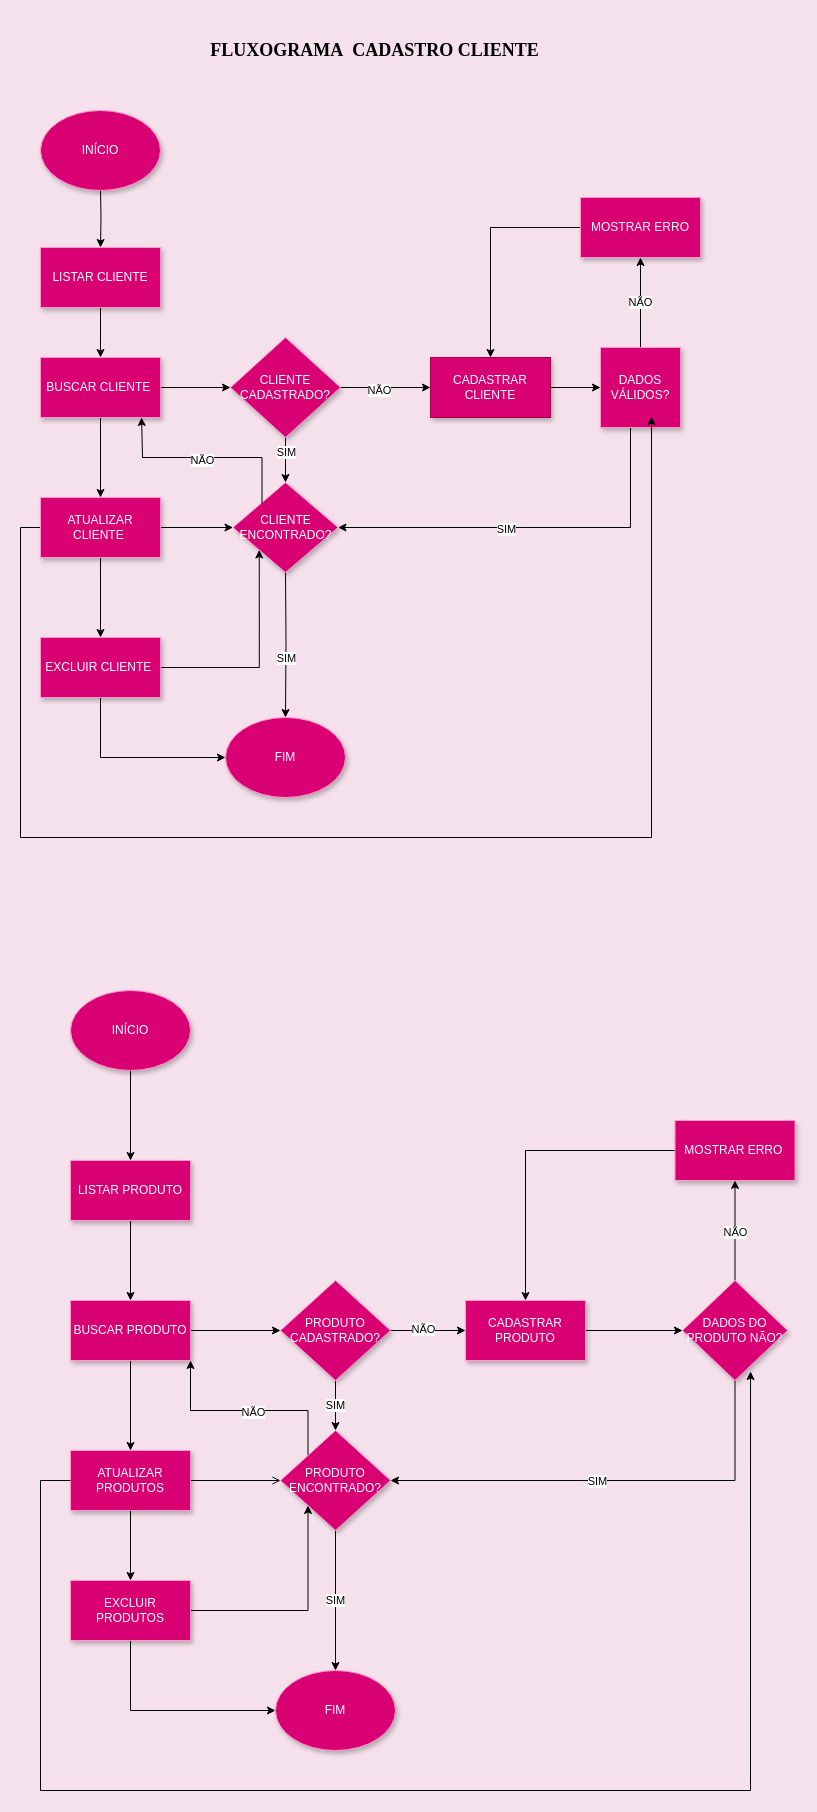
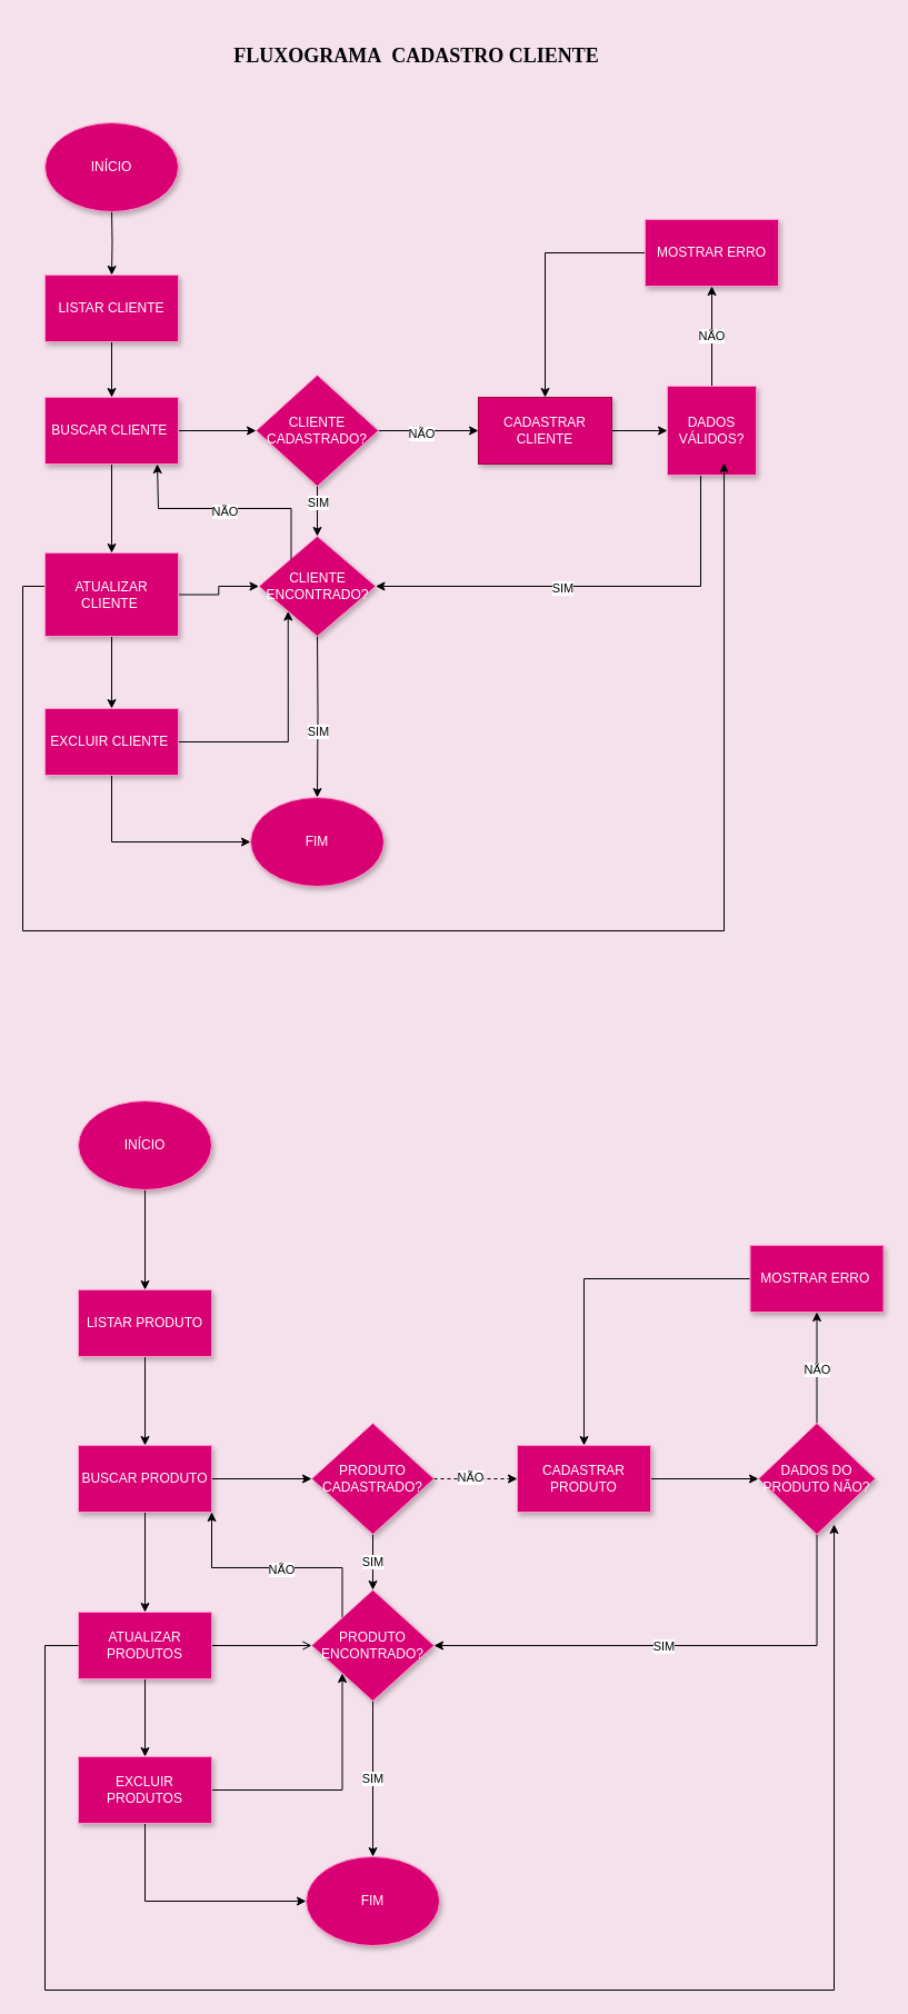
  <mxCell id="0" />
  <mxCell id="1" parent="0" />
  <mxCell id="2" value="" style="edgeStyle=orthogonalEdgeStyle;rounded=0;orthogonalLoop=1;jettySize=auto;html=1;" parent="1" target="5" edge="1"><mxGeometry relative="1" as="geometry"><mxPoint x="100" y="187" as="sourcePoint" /></mxGeometry></mxCell>
  <mxCell id="3" value="INÍCIO" style="ellipse;whiteSpace=wrap;html=1;fillColor=#d80073;strokeColor=#FF99CC;fontColor=#ffffff;shadow=1;" parent="1" vertex="1"><mxGeometry x="40" y="110" width="120" height="80" as="geometry" /></mxCell>
  <mxCell id="4" value="" style="edgeStyle=orthogonalEdgeStyle;rounded=0;orthogonalLoop=1;jettySize=auto;html=1;" parent="1" source="5" target="8" edge="1"><mxGeometry relative="1" as="geometry" /></mxCell>
  <mxCell id="5" value="LISTAR CLIENTE" style="rounded=0;whiteSpace=wrap;html=1;fillColor=#d80073;strokeColor=#FF99CC;fontColor=#ffffff;shadow=1;" parent="1" vertex="1"><mxGeometry x="40" y="247" width="120" height="60" as="geometry" /></mxCell>
  <mxCell id="6" value="" style="edgeStyle=orthogonalEdgeStyle;rounded=0;orthogonalLoop=1;jettySize=auto;html=1;" parent="1" source="8" target="13" edge="1"><mxGeometry relative="1" as="geometry" /></mxCell>
  <mxCell id="7" value="" style="edgeStyle=orthogonalEdgeStyle;rounded=0;orthogonalLoop=1;jettySize=auto;html=1;" parent="1" source="8" target="27" edge="1"><mxGeometry relative="1" as="geometry" /></mxCell>
  <mxCell id="8" value="BUSCAR CLIENTE&amp;nbsp;" style="rounded=0;whiteSpace=wrap;html=1;fillColor=#d80073;strokeColor=#FF99CC;fontColor=#ffffff;shadow=1;" parent="1" vertex="1"><mxGeometry x="40" y="357" width="120" height="60" as="geometry" /></mxCell>
  <mxCell id="9" value="" style="edgeStyle=orthogonalEdgeStyle;rounded=0;orthogonalLoop=1;jettySize=auto;html=1;" parent="1" source="13" target="15" edge="1"><mxGeometry relative="1" as="geometry" /></mxCell>
  <mxCell id="10" value="NÃO" style="edgeLabel;html=1;align=center;verticalAlign=middle;resizable=0;points=[];" parent="9" vertex="1" connectable="0"><mxGeometry x="-0.147" y="-2" relative="1" as="geometry"><mxPoint as="offset" /></mxGeometry></mxCell>
  <mxCell id="11" value="" style="edgeStyle=orthogonalEdgeStyle;rounded=0;orthogonalLoop=1;jettySize=auto;html=1;" parent="1" source="13" target="32" edge="1"><mxGeometry relative="1" as="geometry" /></mxCell>
  <mxCell id="12" value="SIM" style="edgeLabel;html=1;align=center;verticalAlign=middle;resizable=0;points=[];" parent="11" vertex="1" connectable="0"><mxGeometry x="-0.367" relative="1" as="geometry"><mxPoint as="offset" /></mxGeometry></mxCell>
  <mxCell id="13" value="CLIENTE CADASTRADO?" style="rhombus;whiteSpace=wrap;html=1;rounded=0;fillColor=#d80073;strokeColor=#FF99CC;fontColor=#ffffff;shadow=1;" parent="1" vertex="1"><mxGeometry x="230" y="337" width="110" height="100" as="geometry" /></mxCell>
  <mxCell id="14" value="" style="edgeStyle=orthogonalEdgeStyle;rounded=0;orthogonalLoop=1;jettySize=auto;html=1;" parent="1" source="15" target="21" edge="1"><mxGeometry relative="1" as="geometry" /></mxCell>
  <mxCell id="15" value="CADASTRAR CLIENTE" style="whiteSpace=wrap;html=1;rounded=0;fillColor=#d80073;strokeColor=#A50040;fontColor=#ffffff;shadow=1;" parent="1" vertex="1"><mxGeometry x="430" y="357" width="120" height="60" as="geometry" /></mxCell>
  <mxCell id="16" style="edgeStyle=orthogonalEdgeStyle;rounded=0;orthogonalLoop=1;jettySize=auto;html=1;" parent="1" target="31" edge="1"><mxGeometry relative="1" as="geometry"><mxPoint x="285" y="567" as="sourcePoint" /></mxGeometry></mxCell>
  <mxCell id="17" value="SIM" style="edgeLabel;html=1;align=center;verticalAlign=middle;resizable=0;points=[];" parent="16" vertex="1" connectable="0"><mxGeometry x="0.203" y="2" relative="1" as="geometry"><mxPoint x="-2" as="offset" /></mxGeometry></mxCell>
  <mxCell id="18" style="edgeStyle=orthogonalEdgeStyle;rounded=0;orthogonalLoop=1;jettySize=auto;html=1;entryX=1;entryY=0.5;entryDx=0;entryDy=0;" parent="1" source="21" target="32" edge="1"><mxGeometry relative="1" as="geometry"><mxPoint x="640" y="437" as="sourcePoint" /><mxPoint x="410" y="537" as="targetPoint" /><Array as="points"><mxPoint x="630" y="527" /></Array></mxGeometry></mxCell>
  <mxCell id="19" value="SIM" style="edgeLabel;html=1;align=center;verticalAlign=middle;resizable=0;points=[];" parent="18" vertex="1" connectable="0"><mxGeometry x="0.145" y="1" relative="1" as="geometry"><mxPoint as="offset" /></mxGeometry></mxCell>
  <mxCell id="20" value="NÃO" style="edgeStyle=orthogonalEdgeStyle;rounded=0;orthogonalLoop=1;jettySize=auto;html=1;" parent="1" source="21" target="23" edge="1"><mxGeometry relative="1" as="geometry" /></mxCell>
  <mxCell id="21" value="DADOS VÁLIDOS?" style="whiteSpace=wrap;html=1;fillColor=#d80073;strokeColor=#FF99CC;fontColor=#ffffff;shadow=1;rounded=0;" parent="1" vertex="1"><mxGeometry x="600" y="347" width="80" height="80" as="geometry" /></mxCell>
  <mxCell id="22" style="edgeStyle=orthogonalEdgeStyle;rounded=0;orthogonalLoop=1;jettySize=auto;html=1;entryX=0.5;entryY=0;entryDx=0;entryDy=0;" edge="1" parent="1" source="23" target="15"><mxGeometry relative="1" as="geometry" /></mxCell>
  <mxCell id="23" value="MOSTRAR ERRO" style="whiteSpace=wrap;html=1;rounded=0;fillColor=#d80073;strokeColor=#FF99CC;fontColor=#ffffff;glass=0;shadow=1;" parent="1" vertex="1"><mxGeometry x="580" y="197" width="120" height="60" as="geometry" /></mxCell>
  <mxCell id="24" style="edgeStyle=orthogonalEdgeStyle;rounded=0;orthogonalLoop=1;jettySize=auto;html=1;entryX=0.5;entryY=0;entryDx=0;entryDy=0;" parent="1" source="27" target="30" edge="1"><mxGeometry relative="1" as="geometry" /></mxCell>
  <mxCell id="25" style="edgeStyle=orthogonalEdgeStyle;rounded=0;orthogonalLoop=1;jettySize=auto;html=1;entryX=0.638;entryY=0.863;entryDx=0;entryDy=0;exitX=0;exitY=0.75;exitDx=0;exitDy=0;entryPerimeter=0;fillColor=#e6d0de;gradientColor=#d5739d;strokeColor=#000000;" parent="1" source="27" target="21" edge="1"><mxGeometry relative="1" as="geometry"><mxPoint x="650" y="427" as="targetPoint" /><mxPoint x="10" y="817" as="sourcePoint" /><Array as="points"><mxPoint x="40" y="527" /><mxPoint x="20" y="527" /><mxPoint x="20" y="837" /><mxPoint x="651" y="837" /></Array></mxGeometry></mxCell>
  <mxCell id="26" value="" style="edgeStyle=orthogonalEdgeStyle;rounded=0;orthogonalLoop=1;jettySize=auto;html=1;" parent="1" source="27" target="32" edge="1"><mxGeometry relative="1" as="geometry" /></mxCell>
- <mxCell id="27" value="ATUALIZAR CLIENTE&amp;nbsp;" style="whiteSpace=wrap;html=1;rounded=0;fillColor=#d80073;fontColor=#ffffff;strokeColor=#FF99CC;shadow=1;" parent="1" vertex="1"><mxGeometry x="40" y="497" width="120" height="60" as="geometry" /></mxCell>
+ <mxCell id="27" value="ATUALIZAR CLIENTE&amp;nbsp;" style="whiteSpace=wrap;html=1;rounded=0;fillColor=#d80073;fontColor=#ffffff;strokeColor=#FF99CC;shadow=1;" parent="1" vertex="1"><mxGeometry x="40" y="497" width="120" height="75" as="geometry" /></mxCell>
  <mxCell id="28" style="edgeStyle=orthogonalEdgeStyle;rounded=0;orthogonalLoop=1;jettySize=auto;html=1;entryX=0;entryY=0.5;entryDx=0;entryDy=0;" parent="1" source="30" target="31" edge="1"><mxGeometry relative="1" as="geometry"><Array as="points"><mxPoint x="100" y="757" /></Array></mxGeometry></mxCell>
  <mxCell id="29" style="edgeStyle=orthogonalEdgeStyle;rounded=0;orthogonalLoop=1;jettySize=auto;html=1;entryX=0;entryY=1;entryDx=0;entryDy=0;" parent="1" source="30" target="32" edge="1"><mxGeometry relative="1" as="geometry"><Array as="points"><mxPoint x="259" y="667" /></Array></mxGeometry></mxCell>
  <mxCell id="30" value="EXCLUIR CLIENTE&amp;nbsp;" style="rounded=0;whiteSpace=wrap;html=1;fillColor=#d80073;fontColor=#ffffff;strokeColor=#FF99CC;glass=0;shadow=1;" parent="1" vertex="1"><mxGeometry x="40" y="637" width="120" height="60" as="geometry" /></mxCell>
  <mxCell id="31" value="FIM" style="ellipse;whiteSpace=wrap;html=1;fillColor=#d80073;fontColor=#ffffff;strokeColor=#FF99CC;shadow=1;" parent="1" vertex="1"><mxGeometry x="225" y="717" width="120" height="80" as="geometry" /></mxCell>
  <mxCell id="32" value="CLIENTE ENCONTRADO?" style="rhombus;whiteSpace=wrap;html=1;fillColor=#d80073;strokeColor=#FF99CC;fontColor=#ffffff;shadow=1;" parent="1" vertex="1"><mxGeometry x="232.5" y="482" width="105" height="90" as="geometry" /></mxCell>
  <mxCell id="33" style="edgeStyle=orthogonalEdgeStyle;rounded=0;orthogonalLoop=1;jettySize=auto;html=1;entryX=0.842;entryY=1.05;entryDx=0;entryDy=0;entryPerimeter=0;" parent="1" edge="1"><mxGeometry relative="1" as="geometry"><mxPoint x="261.5" y="502.98" as="sourcePoint" /><mxPoint x="141.04" y="417" as="targetPoint" /><Array as="points"><mxPoint x="262" y="457" /><mxPoint x="142" y="457" /></Array></mxGeometry></mxCell>
  <mxCell id="34" value="NÃO" style="edgeLabel;html=1;align=center;verticalAlign=middle;resizable=0;points=[];" parent="33" vertex="1" connectable="0"><mxGeometry x="0.036" y="2" relative="1" as="geometry"><mxPoint as="offset" /></mxGeometry></mxCell>
  <mxCell id="35" value="&lt;h2&gt;&lt;font face=&quot;Garamond&quot;&gt;FLUXOGRAMA&amp;nbsp; CADASTRO CLIENTE&lt;/font&gt;&lt;/h2&gt;" style="text;html=1;align=center;verticalAlign=middle;resizable=0;points=[];autosize=1;strokeColor=none;fillColor=none;" vertex="1" parent="1"><mxGeometry x="199" y="20" width="350" height="60" as="geometry" /></mxCell>
  <mxCell id="36" value="" style="edgeStyle=orthogonalEdgeStyle;rounded=0;orthogonalLoop=1;jettySize=auto;html=1;" edge="1" parent="1" source="37" target="39"><mxGeometry relative="1" as="geometry" /></mxCell>
  <mxCell id="37" value="INÍCIO" style="ellipse;whiteSpace=wrap;html=1;fillColor=#d80073;fontColor=#ffffff;strokeColor=#FF99CC;shadow=1;" vertex="1" parent="1"><mxGeometry x="70" y="990" width="120" height="80" as="geometry" /></mxCell>
  <mxCell id="38" value="" style="edgeStyle=orthogonalEdgeStyle;rounded=0;orthogonalLoop=1;jettySize=auto;html=1;" edge="1" parent="1" source="39" target="42"><mxGeometry relative="1" as="geometry" /></mxCell>
  <mxCell id="39" value="LISTAR PRODUTO" style="whiteSpace=wrap;html=1;fillColor=#d80073;strokeColor=#FF99CC;fontColor=#ffffff;shadow=1;" vertex="1" parent="1"><mxGeometry x="70" y="1160" width="120" height="60" as="geometry" /></mxCell>
  <mxCell id="40" value="" style="edgeStyle=orthogonalEdgeStyle;rounded=0;orthogonalLoop=1;jettySize=auto;html=1;" edge="1" parent="1" source="42" target="45"><mxGeometry relative="1" as="geometry" /></mxCell>
  <mxCell id="41" value="" style="edgeStyle=orthogonalEdgeStyle;rounded=0;orthogonalLoop=1;jettySize=auto;html=1;" edge="1" parent="1" source="42" target="52"><mxGeometry relative="1" as="geometry" /></mxCell>
  <mxCell id="42" value="BUSCAR PRODUTO" style="whiteSpace=wrap;html=1;fillColor=#d80073;strokeColor=#FF99CC;fontColor=#ffffff;shadow=1;" vertex="1" parent="1"><mxGeometry x="70" y="1300" width="120" height="60" as="geometry" /></mxCell>
  <mxCell id="43" value="" style="edgeStyle=orthogonalEdgeStyle;rounded=0;orthogonalLoop=1;jettySize=auto;html=1;" edge="1" parent="1" source="45" target="48"><mxGeometry relative="1" as="geometry" /></mxCell>
  <mxCell id="44" value="" style="edgeStyle=orthogonalEdgeStyle;rounded=0;orthogonalLoop=1;jettySize=auto;html=1;endArrow=open;" edge="1" parent="1" source="45" target="65"><mxGeometry relative="1" as="geometry" /></mxCell>
  <mxCell id="45" value="ATUALIZAR PRODUTOS" style="whiteSpace=wrap;html=1;fillColor=#d80073;strokeColor=#FF99CC;fontColor=#ffffff;shadow=1;" vertex="1" parent="1"><mxGeometry x="70" y="1450" width="120" height="60" as="geometry" /></mxCell>
  <mxCell id="46" style="edgeStyle=orthogonalEdgeStyle;rounded=0;orthogonalLoop=1;jettySize=auto;html=1;entryX=0;entryY=0.5;entryDx=0;entryDy=0;" edge="1" parent="1" source="48" target="66"><mxGeometry relative="1" as="geometry"><Array as="points"><mxPoint x="130" y="1710" /></Array></mxGeometry></mxCell>
  <mxCell id="47" style="edgeStyle=orthogonalEdgeStyle;rounded=0;orthogonalLoop=1;jettySize=auto;html=1;entryX=0;entryY=1;entryDx=0;entryDy=0;" edge="1" parent="1" source="48" target="65"><mxGeometry relative="1" as="geometry" /></mxCell>
  <mxCell id="48" value="EXCLUIR PRODUTOS" style="whiteSpace=wrap;html=1;fillColor=#d80073;strokeColor=#FF99CC;fontColor=#ffffff;shadow=1;" vertex="1" parent="1"><mxGeometry x="70" y="1580" width="120" height="60" as="geometry" /></mxCell>
- <mxCell id="49" value="" style="edgeStyle=orthogonalEdgeStyle;rounded=0;orthogonalLoop=1;jettySize=auto;html=1;" edge="1" parent="1" source="52" target="54"><mxGeometry relative="1" as="geometry" /></mxCell>
+ <mxCell id="49" value="" style="edgeStyle=orthogonalEdgeStyle;rounded=0;orthogonalLoop=1;jettySize=auto;html=1;dashed=1;" edge="1" parent="1" source="52" target="54"><mxGeometry relative="1" as="geometry" /></mxCell>
  <mxCell id="50" value="NÃO" style="edgeLabel;html=1;align=center;verticalAlign=middle;resizable=0;points=[];" vertex="1" connectable="0" parent="49"><mxGeometry x="-0.147" y="2" relative="1" as="geometry"><mxPoint as="offset" /></mxGeometry></mxCell>
  <mxCell id="51" value="SIM" style="edgeStyle=orthogonalEdgeStyle;rounded=0;orthogonalLoop=1;jettySize=auto;html=1;" edge="1" parent="1" source="52" target="65"><mxGeometry relative="1" as="geometry" /></mxCell>
  <mxCell id="52" value="PRODUTO CADASTRADO?" style="rhombus;whiteSpace=wrap;html=1;fillColor=#d80073;strokeColor=#FF99CC;fontColor=#ffffff;shadow=1;" vertex="1" parent="1"><mxGeometry x="280" y="1280" width="110" height="100" as="geometry" /></mxCell>
  <mxCell id="53" value="" style="edgeStyle=orthogonalEdgeStyle;rounded=0;orthogonalLoop=1;jettySize=auto;html=1;" edge="1" parent="1" source="54" target="59"><mxGeometry relative="1" as="geometry" /></mxCell>
  <mxCell id="54" value="CADASTRAR PRODUTO" style="whiteSpace=wrap;html=1;fillColor=#d80073;strokeColor=#FF99CC;fontColor=#ffffff;shadow=1;" vertex="1" parent="1"><mxGeometry x="465" y="1300" width="120" height="60" as="geometry" /></mxCell>
  <mxCell id="55" value="" style="edgeStyle=orthogonalEdgeStyle;rounded=0;orthogonalLoop=1;jettySize=auto;html=1;" edge="1" parent="1" source="59" target="61"><mxGeometry relative="1" as="geometry" /></mxCell>
  <mxCell id="56" value="NÃO" style="edgeLabel;html=1;align=center;verticalAlign=middle;resizable=0;points=[];" vertex="1" connectable="0" parent="55"><mxGeometry x="-0.02" y="1" relative="1" as="geometry"><mxPoint x="1" as="offset" /></mxGeometry></mxCell>
  <mxCell id="57" style="edgeStyle=orthogonalEdgeStyle;rounded=0;orthogonalLoop=1;jettySize=auto;html=1;entryX=1;entryY=0.5;entryDx=0;entryDy=0;" edge="1" parent="1" source="59" target="65"><mxGeometry relative="1" as="geometry"><Array as="points"><mxPoint x="735" y="1480" /></Array></mxGeometry></mxCell>
  <mxCell id="58" value="SIM" style="edgeLabel;html=1;align=center;verticalAlign=middle;resizable=0;points=[];" vertex="1" connectable="0" parent="57"><mxGeometry x="0.073" relative="1" as="geometry"><mxPoint as="offset" /></mxGeometry></mxCell>
  <mxCell id="59" value="DADOS DO PRODUTO NÃO?" style="rhombus;whiteSpace=wrap;html=1;fillColor=#d80073;strokeColor=#FF99CC;fontColor=#ffffff;shadow=1;" vertex="1" parent="1"><mxGeometry x="682" y="1280" width="105" height="100" as="geometry" /></mxCell>
  <mxCell id="60" style="edgeStyle=orthogonalEdgeStyle;rounded=0;orthogonalLoop=1;jettySize=auto;html=1;entryX=0.5;entryY=0;entryDx=0;entryDy=0;" edge="1" parent="1" source="61" target="54"><mxGeometry relative="1" as="geometry" /></mxCell>
  <mxCell id="61" value="MOSTRAR ERRO&amp;nbsp;" style="whiteSpace=wrap;html=1;fillColor=#d80073;strokeColor=#FF99CC;fontColor=#ffffff;shadow=1;" vertex="1" parent="1"><mxGeometry x="674.5" y="1120" width="120" height="60" as="geometry" /></mxCell>
  <mxCell id="62" style="edgeStyle=orthogonalEdgeStyle;rounded=0;orthogonalLoop=1;jettySize=auto;html=1;entryX=1;entryY=1;entryDx=0;entryDy=0;exitX=0;exitY=0;exitDx=0;exitDy=0;" edge="1" parent="1" source="65" target="42"><mxGeometry relative="1" as="geometry"><mxPoint x="270" y="1430" as="sourcePoint" /><Array as="points"><mxPoint x="308" y="1410" /><mxPoint x="190" y="1410" /></Array></mxGeometry></mxCell>
  <mxCell id="63" value="NÃO" style="edgeLabel;html=1;align=center;verticalAlign=middle;resizable=0;points=[];" vertex="1" connectable="0" parent="62"><mxGeometry x="-0.062" y="1" relative="1" as="geometry"><mxPoint as="offset" /></mxGeometry></mxCell>
  <mxCell id="64" value="SIM" style="edgeStyle=orthogonalEdgeStyle;rounded=0;orthogonalLoop=1;jettySize=auto;html=1;" edge="1" parent="1" source="65" target="66"><mxGeometry relative="1" as="geometry" /></mxCell>
  <mxCell id="65" value="PRODUTO ENCONTRADO?" style="rhombus;whiteSpace=wrap;html=1;fillColor=#d80073;strokeColor=#FF99CC;fontColor=#ffffff;shadow=1;" vertex="1" parent="1"><mxGeometry x="280" y="1430" width="110" height="100" as="geometry" /></mxCell>
  <mxCell id="66" value="FIM" style="ellipse;whiteSpace=wrap;html=1;fillColor=#d80073;fontColor=#ffffff;strokeColor=#FF99CC;shadow=1;" vertex="1" parent="1"><mxGeometry x="275" y="1670" width="120" height="80" as="geometry" /></mxCell>
  <mxCell id="67" style="edgeStyle=orthogonalEdgeStyle;rounded=0;orthogonalLoop=1;jettySize=auto;html=1;entryX=0.648;entryY=0.91;entryDx=0;entryDy=0;entryPerimeter=0;" edge="1" parent="1" target="59"><mxGeometry relative="1" as="geometry"><mxPoint x="70" y="1480" as="sourcePoint" /><Array as="points"><mxPoint x="70" y="1480" /><mxPoint x="40" y="1480" /><mxPoint x="40" y="1790" /><mxPoint x="750" y="1790" /></Array></mxGeometry></mxCell>
